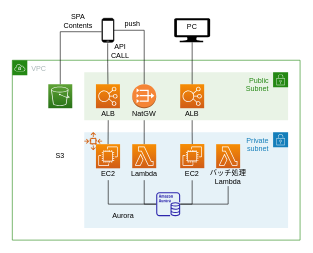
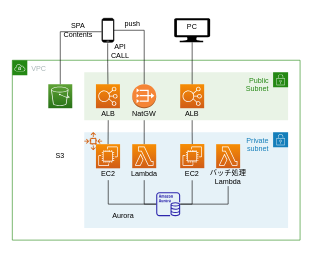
  <mxCell id="0" />
  <mxCell id="1" parent="0" />
  <mxCell id="2" value="VPC" style="outlineConnect=0;gradientColor=none;html=1;whiteSpace=wrap;fontSize=12;fontStyle=0;shape=mxgraph.aws4.group;grIcon=mxgraph.aws4.group_vpc;strokeColor=#248814;fillColor=none;verticalAlign=top;align=left;spacingLeft=30;fontColor=#AAB7B8;dashed=0;" parent="1" vertex="1"><mxGeometry y="100" width="480" height="300" as="geometry" x="20" /></mxCell>
  <mxCell id="3" value="Private&lt;br&gt;subnet" style="points=[[0,0],[0.25,0],[0.5,0],[0.75,0],[1,0],[1,0.25],[1,0.5],[1,0.75],[1,1],[0.75,1],[0.5,1],[0.25,1],[0,1],[0,0.75],[0,0.5],[0,0.25]];outlineConnect=0;gradientColor=none;html=1;whiteSpace=wrap;fontSize=12;fontStyle=0;shape=mxgraph.aws4.group;grIcon=mxgraph.aws4.group_security_group;grStroke=0;strokeColor=#147EBA;fillColor=#E6F2F8;verticalAlign=top;align=right;spacingLeft=30;fontColor=#147EBA;dashed=0;flipH=1;spacingRight=30;" parent="1" vertex="1"><mxGeometry x="140" y="220" width="340" height="160" as="geometry" /></mxCell>
  <mxCell id="4" value="Public&lt;br&gt;Subnet" style="points=[[0,0],[0.25,0],[0.5,0],[0.75,0],[1,0],[1,0.25],[1,0.5],[1,0.75],[1,1],[0.75,1],[0.5,1],[0.25,1],[0,1],[0,0.75],[0,0.5],[0,0.25]];outlineConnect=0;gradientColor=none;html=1;whiteSpace=wrap;fontSize=12;fontStyle=0;container=0;pointerEvents=0;collapsible=0;recursiveResize=0;shape=mxgraph.aws4.group;grIcon=mxgraph.aws4.group_security_group;grStroke=0;strokeColor=#248814;fillColor=#E9F3E6;verticalAlign=top;align=right;spacingLeft=30;fontColor=#248814;dashed=0;spacingRight=30;flipH=1;flipV=0;" parent="1" vertex="1"><mxGeometry x="140" y="120" width="340" height="80" as="geometry" /></mxCell>
  <mxCell id="5" value="" style="endArrow=none;html=1;rounded=0;entryX=0.5;entryY=1;entryDx=0;entryDy=0;startArrow=none;endFill=0;startFill=0;" parent="1" source="7" target="15" edge="1"><mxGeometry width="50" height="50" relative="1" as="geometry"><mxPoint x="202" y="320" as="sourcePoint" /><mxPoint x="252" y="270" as="targetPoint" /></mxGeometry></mxCell>
  <mxCell id="6" value="" style="endArrow=none;html=1;rounded=0;startArrow=none;edgeStyle=orthogonalEdgeStyle;endFill=0;exitX=0.5;exitY=0;exitDx=0;exitDy=0;exitPerimeter=0;" parent="1" source="30" target="13" edge="1"><mxGeometry width="50" height="50" relative="1" as="geometry"><mxPoint x="320" y="150" as="sourcePoint" /><mxPoint x="320" y="90" as="targetPoint" /><Array as="points"><mxPoint x="240" y="50" /></Array></mxGeometry></mxCell>
  <mxCell id="7" value="" style="sketch=0;points=[[0,0,0],[0.25,0,0],[0.5,0,0],[0.75,0,0],[1,0,0],[0,1,0],[0.25,1,0],[0.5,1,0],[0.75,1,0],[1,1,0],[0,0.25,0],[0,0.5,0],[0,0.75,0],[1,0.25,0],[1,0.5,0],[1,0.75,0]];outlineConnect=0;fontColor=#232F3E;gradientColor=#F78E04;gradientDirection=north;fillColor=#D05C17;strokeColor=#ffffff;dashed=0;verticalLabelPosition=bottom;verticalAlign=top;align=center;html=1;fontSize=12;fontStyle=0;aspect=fixed;shape=mxgraph.aws4.resourceIcon;resIcon=mxgraph.aws4.ec2;" parent="1" vertex="1"><mxGeometry x="159.5" y="240" width="40.25" height="40.25" as="geometry" /></mxCell>
  <mxCell id="8" value="EC2" style="text;html=1;strokeColor=none;fillColor=none;align=center;verticalAlign=middle;whiteSpace=wrap;rounded=0;" parent="1" vertex="1"><mxGeometry x="160" y="280" width="40" height="20" as="geometry" /></mxCell>
  <mxCell id="9" value="Aurora" style="text;html=1;strokeColor=none;fillColor=none;align=center;verticalAlign=middle;whiteSpace=wrap;rounded=0;" parent="1" vertex="1"><mxGeometry x="185" y="350" width="40" height="20" as="geometry" /></mxCell>
  <mxCell id="10" value="" style="sketch=0;points=[[0,0,0],[0.25,0,0],[0.5,0,0],[0.75,0,0],[1,0,0],[0,1,0],[0.25,1,0],[0.5,1,0],[0.75,1,0],[1,1,0],[0,0.25,0],[0,0.5,0],[0,0.75,0],[1,0.25,0],[1,0.5,0],[1,0.75,0]];outlineConnect=0;fontColor=#232F3E;gradientColor=#60A337;gradientDirection=north;fillColor=#277116;strokeColor=#ffffff;dashed=0;verticalLabelPosition=bottom;verticalAlign=top;align=center;html=1;fontSize=12;fontStyle=0;aspect=fixed;shape=mxgraph.aws4.resourceIcon;resIcon=mxgraph.aws4.s3;" parent="1" vertex="1"><mxGeometry x="80" y="140" width="40" height="40" as="geometry" /></mxCell>
  <mxCell id="11" value="S3" style="text;html=1;strokeColor=none;fillColor=none;align=center;verticalAlign=middle;whiteSpace=wrap;rounded=0;" parent="1" vertex="1"><mxGeometry x="80" y="250" width="40" height="20" as="geometry" /></mxCell>
  <mxCell id="12" value="" style="sketch=0;outlineConnect=0;fontColor=#232F3E;gradientColor=none;fillColor=#D45B07;strokeColor=none;dashed=0;verticalLabelPosition=bottom;verticalAlign=top;align=center;html=1;fontSize=12;fontStyle=0;aspect=fixed;pointerEvents=1;shape=mxgraph.aws4.auto_scaling2;" parent="1" vertex="1"><mxGeometry x="140" y="220" width="30" height="30" as="geometry" /></mxCell>
  <mxCell id="13" value="" style="verticalLabelPosition=bottom;verticalAlign=top;html=1;shadow=0;dashed=0;strokeWidth=1;shape=mxgraph.android.phone2;strokeColor=#000000;fillColor=#000000;" parent="1" vertex="1"><mxGeometry x="169.5" y="30" width="20" height="40" as="geometry" /></mxCell>
  <mxCell id="14" value="" style="sketch=0;points=[[0,0,0],[0.25,0,0],[0.5,0,0],[0.75,0,0],[1,0,0],[0,1,0],[0.25,1,0],[0.5,1,0],[0.75,1,0],[1,1,0],[0,0.25,0],[0,0.5,0],[0,0.75,0],[1,0.25,0],[1,0.5,0],[1,0.75,0]];outlineConnect=0;fontColor=#232F3E;gradientColor=#F78E04;gradientDirection=north;fillColor=#D05C17;strokeColor=#ffffff;dashed=0;verticalLabelPosition=bottom;verticalAlign=top;align=center;html=1;fontSize=12;fontStyle=0;aspect=fixed;shape=mxgraph.aws4.resourceIcon;resIcon=mxgraph.aws4.elastic_load_balancing;" parent="1" vertex="1"><mxGeometry x="159.5" y="140" width="40" height="40" as="geometry" /></mxCell>
  <mxCell id="15" value="ALB" style="text;html=1;strokeColor=none;fillColor=none;align=center;verticalAlign=middle;whiteSpace=wrap;rounded=0;" parent="1" vertex="1"><mxGeometry x="160" y="180" width="40" height="20" as="geometry" /></mxCell>
  <mxCell id="16" value="Lambda" style="text;html=1;strokeColor=none;fillColor=none;align=center;verticalAlign=middle;whiteSpace=wrap;rounded=0;" parent="1" vertex="1"><mxGeometry x="210" y="280" width="60" height="20" as="geometry" /></mxCell>
  <mxCell id="17" value="" style="sketch=0;points=[[0,0,0],[0.25,0,0],[0.5,0,0],[0.75,0,0],[1,0,0],[0,1,0],[0.25,1,0],[0.5,1,0],[0.75,1,0],[1,1,0],[0,0.25,0],[0,0.5,0],[0,0.75,0],[1,0.25,0],[1,0.5,0],[1,0.75,0]];outlineConnect=0;fontColor=#232F3E;gradientColor=#F78E04;gradientDirection=north;fillColor=#D05C17;strokeColor=#ffffff;dashed=0;verticalLabelPosition=bottom;verticalAlign=top;align=center;html=1;fontSize=12;fontStyle=0;aspect=fixed;shape=mxgraph.aws4.resourceIcon;resIcon=mxgraph.aws4.lambda;" parent="1" vertex="1"><mxGeometry x="360" y="240" width="40" height="40" as="geometry" /></mxCell>
  <mxCell id="18" style="edgeStyle=orthogonalEdgeStyle;rounded=0;orthogonalLoop=1;jettySize=auto;html=1;endArrow=none;endFill=0;" parent="1" source="19" edge="1"><mxGeometry relative="1" as="geometry"><mxPoint x="240" y="200" as="targetPoint" /></mxGeometry></mxCell>
  <mxCell id="19" value="" style="sketch=0;points=[[0,0,0],[0.25,0,0],[0.5,0,0],[0.75,0,0],[1,0,0],[0,1,0],[0.25,1,0],[0.5,1,0],[0.75,1,0],[1,1,0],[0,0.25,0],[0,0.5,0],[0,0.75,0],[1,0.25,0],[1,0.5,0],[1,0.75,0]];outlineConnect=0;fontColor=#232F3E;gradientColor=#F78E04;gradientDirection=north;fillColor=#D05C17;strokeColor=#ffffff;dashed=0;verticalLabelPosition=bottom;verticalAlign=top;align=center;html=1;fontSize=12;fontStyle=0;aspect=fixed;shape=mxgraph.aws4.resourceIcon;resIcon=mxgraph.aws4.lambda;" parent="1" vertex="1"><mxGeometry x="220" y="240" width="40" height="40" as="geometry" /></mxCell>
  <mxCell id="20" value="バッチ処理&lt;br&gt;Lambda" style="text;html=1;strokeColor=none;fillColor=none;align=center;verticalAlign=middle;whiteSpace=wrap;rounded=0;" parent="1" vertex="1"><mxGeometry x="340" y="280" width="80" height="30" as="geometry" /></mxCell>
  <mxCell id="21" style="edgeStyle=orthogonalEdgeStyle;rounded=0;orthogonalLoop=1;jettySize=auto;html=1;entryX=0.5;entryY=1;entryDx=0;entryDy=0;startArrow=none;startFill=0;endArrow=none;endFill=0;" parent="1" source="23" target="20" edge="1"><mxGeometry relative="1" as="geometry" /></mxCell>
  <mxCell id="22" style="edgeStyle=orthogonalEdgeStyle;rounded=0;orthogonalLoop=1;jettySize=auto;html=1;entryX=0.5;entryY=1;entryDx=0;entryDy=0;startArrow=none;startFill=0;endArrow=none;endFill=0;" parent="1" source="23" target="16" edge="1"><mxGeometry relative="1" as="geometry"><Array as="points"><mxPoint x="240" y="340" /></Array></mxGeometry></mxCell>
  <mxCell id="23" value="" style="sketch=0;outlineConnect=0;fontColor=#232F3E;gradientColor=none;fillColor=#2E27AD;strokeColor=none;dashed=0;verticalLabelPosition=bottom;verticalAlign=top;align=center;html=1;fontSize=12;fontStyle=0;aspect=fixed;pointerEvents=1;shape=mxgraph.aws4.aurora_instance;" parent="1" vertex="1"><mxGeometry x="260" y="320" width="40" height="40" as="geometry" /></mxCell>
  <mxCell id="24" value="" style="endArrow=none;html=1;rounded=0;entryX=0.5;entryY=1;entryDx=0;entryDy=0;startArrow=none;startFill=0;edgeStyle=orthogonalEdgeStyle;" parent="1" source="23" target="8" edge="1"><mxGeometry width="50" height="50" relative="1" as="geometry"><mxPoint x="179.75" y="350" as="sourcePoint" /><mxPoint x="179.25" y="318" as="targetPoint" /></mxGeometry></mxCell>
  <mxCell id="25" style="edgeStyle=orthogonalEdgeStyle;rounded=0;orthogonalLoop=1;jettySize=auto;html=1;entryX=-0.027;entryY=0.561;entryDx=0;entryDy=0;entryPerimeter=0;exitX=0.5;exitY=0;exitDx=0;exitDy=0;exitPerimeter=0;endArrow=none;endFill=0;" parent="1" source="10" target="13" edge="1"><mxGeometry relative="1" as="geometry"><mxPoint x="248" y="450.034" as="sourcePoint" /><mxPoint x="110" y="170" as="targetPoint" /></mxGeometry></mxCell>
- <mxCell id="26" value="SPA&lt;br&gt;Contents" style="text;html=1;strokeColor=none;fillColor=none;align=center;verticalAlign=middle;whiteSpace=wrap;rounded=0;" parent="1" vertex="1"><mxGeometry x="100" width="60" height="30" as="geometry" y="20" /></mxCell>
+ <mxCell id="26" value="SPA&lt;br&gt;Contents" style="text;html=1;strokeColor=none;fillColor=none;align=center;verticalAlign=middle;whiteSpace=wrap;rounded=0;" parent="1" vertex="1"><mxGeometry x="100" y="35" width="60" height="30" as="geometry" /></mxCell>
  <mxCell id="27" style="edgeStyle=orthogonalEdgeStyle;rounded=0;orthogonalLoop=1;jettySize=auto;html=1;entryX=0.5;entryY=0;entryDx=0;entryDy=0;entryPerimeter=0;exitX=0.479;exitY=1.043;exitDx=0;exitDy=0;exitPerimeter=0;endArrow=none;endFill=0;" parent="1" source="13" target="14" edge="1"><mxGeometry relative="1" as="geometry"><mxPoint x="210.78" y="90" as="sourcePoint" /><mxPoint x="269.213" y="-37.56" as="targetPoint" /></mxGeometry></mxCell>
  <mxCell id="28" value="API&lt;br&gt;CALL" style="text;html=1;strokeColor=none;fillColor=none;align=center;verticalAlign=middle;whiteSpace=wrap;rounded=0;" parent="1" vertex="1"><mxGeometry x="180" y="70" width="40" height="30" as="geometry" /></mxCell>
  <mxCell id="29" value="push" style="text;html=1;strokeColor=none;fillColor=none;align=center;verticalAlign=middle;whiteSpace=wrap;rounded=0;" parent="1" vertex="1"><mxGeometry x="199.5" y="30" width="40.5" height="20" as="geometry" /></mxCell>
  <mxCell id="30" value="" style="outlineConnect=0;dashed=0;verticalLabelPosition=bottom;verticalAlign=top;align=center;html=1;shape=mxgraph.aws3.vpc_nat_gateway;fillColor=#F58536;gradientColor=none;" parent="1" vertex="1"><mxGeometry x="220" y="140" width="40" height="40" as="geometry" /></mxCell>
  <mxCell id="31" value="" style="sketch=0;points=[[0,0,0],[0.25,0,0],[0.5,0,0],[0.75,0,0],[1,0,0],[0,1,0],[0.25,1,0],[0.5,1,0],[0.75,1,0],[1,1,0],[0,0.25,0],[0,0.5,0],[0,0.75,0],[1,0.25,0],[1,0.5,0],[1,0.75,0]];outlineConnect=0;fontColor=#232F3E;gradientColor=#F78E04;gradientDirection=north;fillColor=#D05C17;strokeColor=#ffffff;dashed=0;verticalLabelPosition=bottom;verticalAlign=top;align=center;html=1;fontSize=12;fontStyle=0;aspect=fixed;shape=mxgraph.aws4.resourceIcon;resIcon=mxgraph.aws4.ec2;" parent="1" vertex="1"><mxGeometry x="300" y="239.75" width="40.25" height="40.25" as="geometry" /></mxCell>
  <mxCell id="32" style="edgeStyle=orthogonalEdgeStyle;rounded=0;orthogonalLoop=1;jettySize=auto;html=1;endArrow=none;endFill=0;exitX=0.5;exitY=1;exitDx=0;exitDy=0;" parent="1" source="33" target="23" edge="1"><mxGeometry relative="1" as="geometry"><Array as="points"><mxPoint x="320" y="340" /></Array></mxGeometry></mxCell>
  <mxCell id="33" value="EC2" style="text;html=1;strokeColor=none;fillColor=none;align=center;verticalAlign=middle;whiteSpace=wrap;rounded=0;" parent="1" vertex="1"><mxGeometry x="300" y="280.25" width="40" height="20" as="geometry" /></mxCell>
  <mxCell id="34" value="" style="sketch=0;points=[[0,0,0],[0.25,0,0],[0.5,0,0],[0.75,0,0],[1,0,0],[0,1,0],[0.25,1,0],[0.5,1,0],[0.75,1,0],[1,1,0],[0,0.25,0],[0,0.5,0],[0,0.75,0],[1,0.25,0],[1,0.5,0],[1,0.75,0]];outlineConnect=0;fontColor=#232F3E;gradientColor=#F78E04;gradientDirection=north;fillColor=#D05C17;strokeColor=#ffffff;dashed=0;verticalLabelPosition=bottom;verticalAlign=top;align=center;html=1;fontSize=12;fontStyle=0;aspect=fixed;shape=mxgraph.aws4.resourceIcon;resIcon=mxgraph.aws4.elastic_load_balancing;" parent="1" vertex="1"><mxGeometry x="300" y="140" width="40" height="40" as="geometry" /></mxCell>
  <mxCell id="35" style="edgeStyle=orthogonalEdgeStyle;rounded=0;orthogonalLoop=1;jettySize=auto;html=1;endArrow=none;endFill=0;" parent="1" source="36" target="31" edge="1"><mxGeometry relative="1" as="geometry" /></mxCell>
  <mxCell id="36" value="ALB" style="text;html=1;strokeColor=none;fillColor=none;align=center;verticalAlign=middle;whiteSpace=wrap;rounded=0;" parent="1" vertex="1"><mxGeometry x="300" y="180" width="40" height="20" as="geometry" /></mxCell>
  <mxCell id="37" value="NatGW" style="text;html=1;strokeColor=none;fillColor=none;align=center;verticalAlign=middle;whiteSpace=wrap;rounded=0;" parent="1" vertex="1"><mxGeometry x="220" y="180" width="40" height="20" as="geometry" /></mxCell>
  <mxCell id="38" style="edgeStyle=orthogonalEdgeStyle;rounded=0;orthogonalLoop=1;jettySize=auto;html=1;entryX=0.5;entryY=0;entryDx=0;entryDy=0;entryPerimeter=0;startArrow=none;startFill=0;endArrow=none;endFill=0;" parent="1" source="39" target="34" edge="1"><mxGeometry relative="1" as="geometry" /></mxCell>
  <mxCell id="39" value="" style="verticalLabelPosition=bottom;html=1;verticalAlign=top;align=center;strokeColor=none;fillColor=#000000;shape=mxgraph.azure.computer;pointerEvents=1;" parent="1" vertex="1"><mxGeometry x="290" y="30" width="60" height="40" as="geometry" /></mxCell>
  <mxCell id="40" value="PC" style="text;html=1;strokeColor=none;fillColor=none;align=center;verticalAlign=middle;whiteSpace=wrap;rounded=0;" parent="1" vertex="1"><mxGeometry x="290" y="30" width="60" height="30" as="geometry" /></mxCell>
